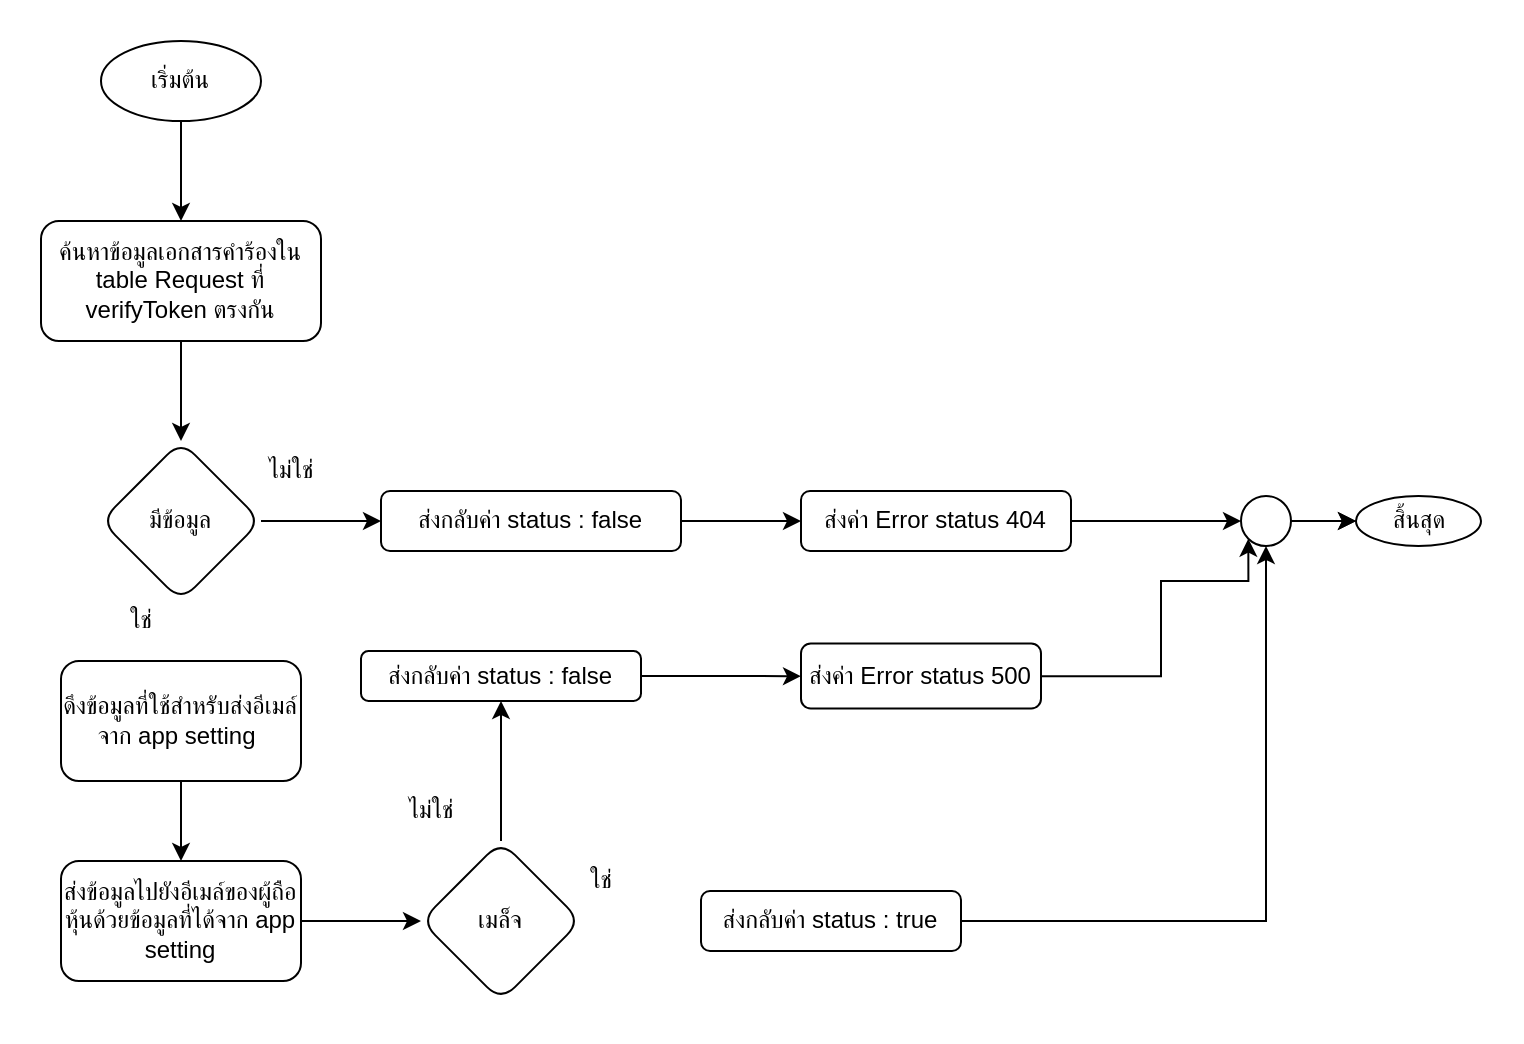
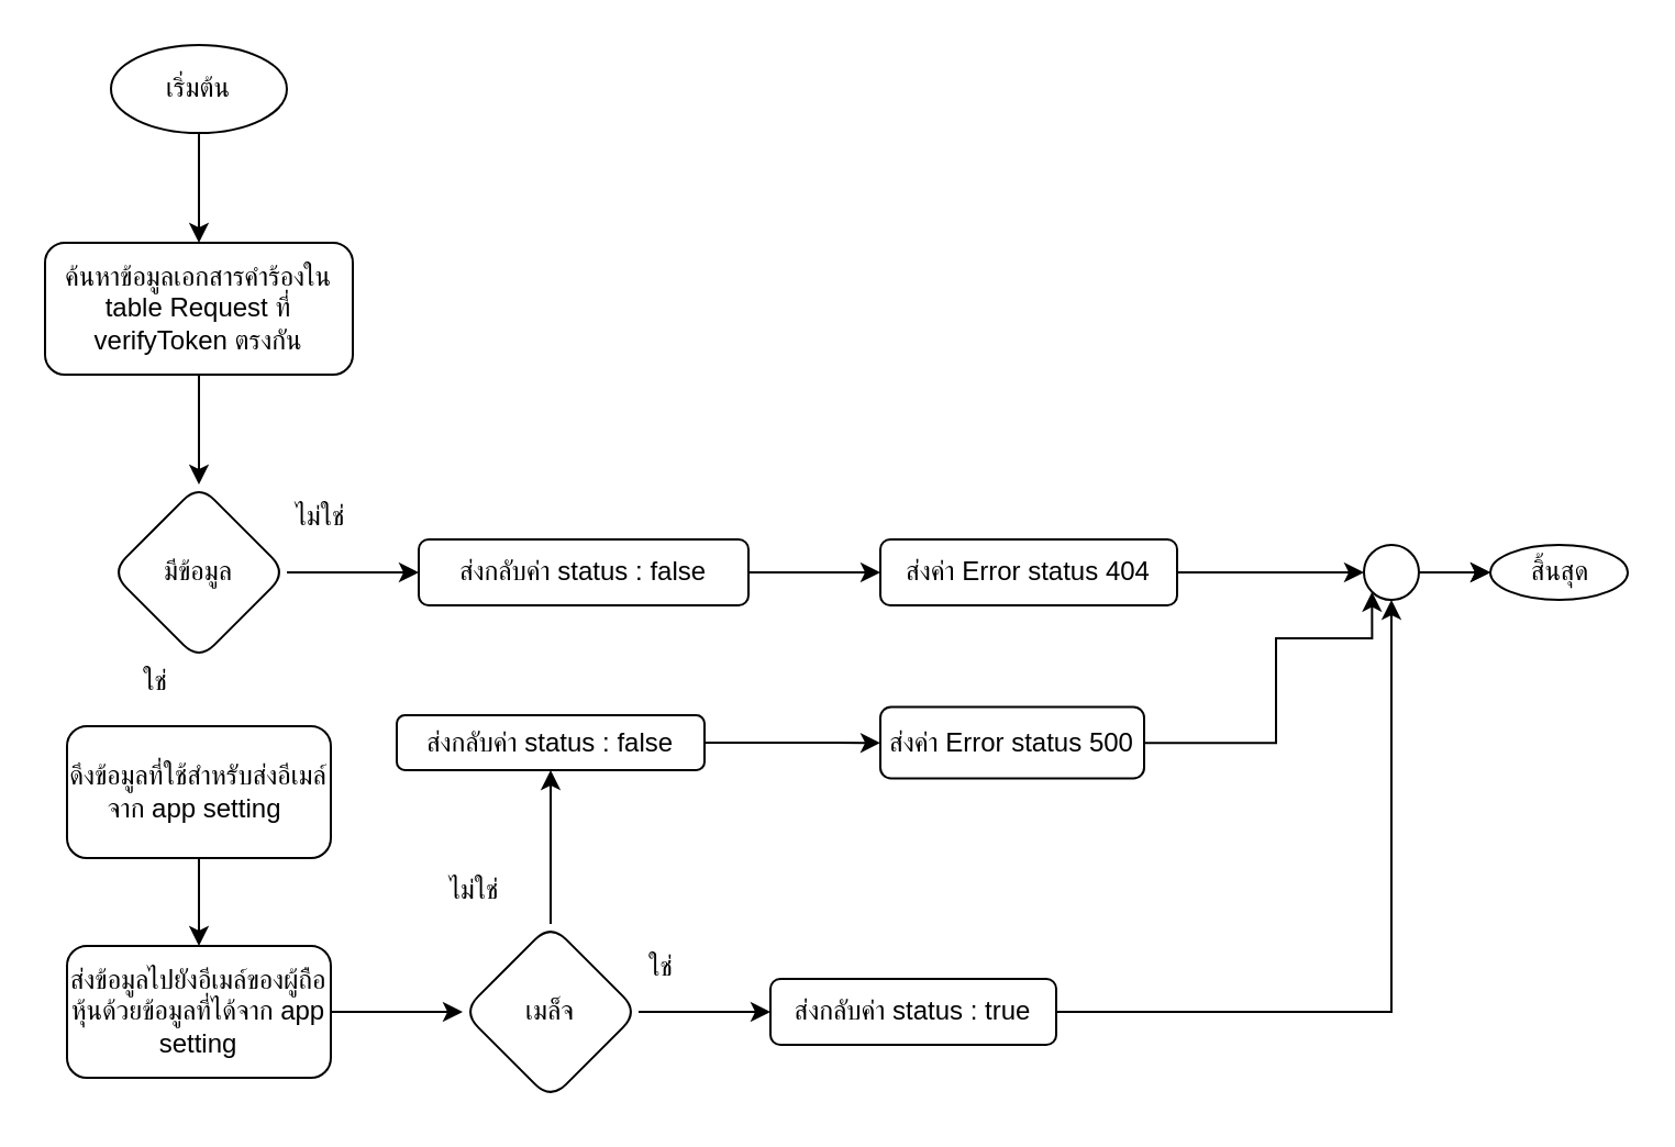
  <mxCell id="0" />
  <mxCell id="1" parent="0" />
  <mxCell id="2" value="" style="edgeStyle=orthogonalEdgeStyle;rounded=0;orthogonalLoop=1;jettySize=auto;html=1;" edge="1" parent="1" source="3" target="5"><mxGeometry relative="1" as="geometry" /></mxCell>
  <mxCell id="3" value="เริ่มต้น" style="ellipse;whiteSpace=wrap;html=1;" vertex="1" parent="1"><mxGeometry x="50" y="20" width="80" height="40" as="geometry" /></mxCell>
  <mxCell id="4" value="" style="edgeStyle=orthogonalEdgeStyle;rounded=0;orthogonalLoop=1;jettySize=auto;html=1;" edge="1" parent="1" source="5" target="7"><mxGeometry relative="1" as="geometry" /></mxCell>
  <mxCell id="5" value="ค้นหาข้อมูลเอกสารคำร้องใน table Request ที่ verifyToken ตรงกัน" style="rounded=1;whiteSpace=wrap;html=1;" vertex="1" parent="1"><mxGeometry x="20" y="110" width="140" height="60" as="geometry" /></mxCell>
  <mxCell id="6" value="" style="edgeStyle=orthogonalEdgeStyle;rounded=0;orthogonalLoop=1;jettySize=auto;html=1;" edge="1" parent="1" source="7" target="12"><mxGeometry relative="1" as="geometry" /></mxCell>
  <mxCell id="7" value="มีข้อมูล" style="rhombus;whiteSpace=wrap;html=1;rounded=1;" vertex="1" parent="1"><mxGeometry x="50" y="220" width="80" height="80" as="geometry" /></mxCell>
  <mxCell id="8" value="ไม่ใช่" style="text;html=1;align=center;verticalAlign=middle;resizable=0;points=[];autosize=1;strokeColor=none;fillColor=none;" vertex="1" parent="1"><mxGeometry x="120" y="220" width="50" height="30" as="geometry" /></mxCell>
  <mxCell id="9" value="" style="edgeStyle=orthogonalEdgeStyle;rounded=0;orthogonalLoop=1;jettySize=auto;html=1;" edge="1" parent="1" source="10" target="21"><mxGeometry relative="1" as="geometry" /></mxCell>
  <mxCell id="10" value="ดึงข้อมูลที่ใช้สำหรับส่งอีเมล์จาก app setting&amp;nbsp;" style="whiteSpace=wrap;html=1;rounded=1;" vertex="1" parent="1"><mxGeometry x="30" y="330" width="120" height="60" as="geometry" /></mxCell>
  <mxCell id="11" value="" style="edgeStyle=orthogonalEdgeStyle;rounded=0;orthogonalLoop=1;jettySize=auto;html=1;" edge="1" parent="1" source="12" target="14"><mxGeometry relative="1" as="geometry" /></mxCell>
  <mxCell id="12" value="ส่งกลับค่า status : false" style="whiteSpace=wrap;html=1;rounded=1;" vertex="1" parent="1"><mxGeometry x="190" y="245" width="150" height="30" as="geometry" /></mxCell>
  <mxCell id="13" style="edgeStyle=orthogonalEdgeStyle;rounded=0;orthogonalLoop=1;jettySize=auto;html=1;entryX=0;entryY=0.5;entryDx=0;entryDy=0;" edge="1" parent="1" source="14" target="17"><mxGeometry relative="1" as="geometry"><mxPoint x="600" y="260" as="targetPoint" /><Array as="points"><mxPoint x="620" y="260" /></Array></mxGeometry></mxCell>
  <mxCell id="14" value="ส่งค่า Error status 404" style="whiteSpace=wrap;html=1;rounded=1;" vertex="1" parent="1"><mxGeometry x="400" y="245" width="135" height="30" as="geometry" /></mxCell>
  <mxCell id="15" value="" style="edgeStyle=orthogonalEdgeStyle;rounded=0;orthogonalLoop=1;jettySize=auto;html=1;" edge="1" parent="1" source="17" target="19"><mxGeometry relative="1" as="geometry" /></mxCell>
  <mxCell id="16" value="" style="edgeStyle=orthogonalEdgeStyle;rounded=0;orthogonalLoop=1;jettySize=auto;html=1;" edge="1" parent="1" source="17" target="19"><mxGeometry relative="1" as="geometry" /></mxCell>
  <mxCell id="17" value="" style="ellipse;whiteSpace=wrap;html=1;aspect=fixed;" vertex="1" parent="1"><mxGeometry x="620" y="247.5" width="25" height="25" as="geometry" /></mxCell>
  <mxCell id="18" value="ใช่" style="text;html=1;align=center;verticalAlign=middle;resizable=0;points=[];autosize=1;strokeColor=none;fillColor=none;" vertex="1" parent="1"><mxGeometry x="50" y="295" width="40" height="30" as="geometry" /></mxCell>
  <mxCell id="19" value="สิ้นสุด" style="ellipse;whiteSpace=wrap;html=1;" vertex="1" parent="1"><mxGeometry x="677.5" y="247.5" width="62.5" height="25" as="geometry" /></mxCell>
  <mxCell id="20" value="" style="edgeStyle=orthogonalEdgeStyle;rounded=0;orthogonalLoop=1;jettySize=auto;html=1;" edge="1" parent="1" source="21" target="24"><mxGeometry relative="1" as="geometry" /></mxCell>
  <mxCell id="21" value="ส่งข้อมูลไปยังอีเมล์ของผู้ถือหุ้นด้วยข้อมูลที่ได้จาก app setting" style="whiteSpace=wrap;html=1;rounded=1;" vertex="1" parent="1"><mxGeometry x="30" y="430" width="120" height="60" as="geometry" /></mxCell>
+ <mxCell id="22" value="" style="edgeStyle=orthogonalEdgeStyle;rounded=0;orthogonalLoop=1;jettySize=auto;html=1;" edge="1" parent="1" source="24" target="26"><mxGeometry relative="1" as="geometry" /></mxCell>
  <mxCell id="23" value="" style="edgeStyle=orthogonalEdgeStyle;rounded=0;orthogonalLoop=1;jettySize=auto;html=1;" edge="1" parent="1" source="24" target="28"><mxGeometry relative="1" as="geometry" /></mxCell>
  <mxCell id="24" value="เมล็จ" style="rhombus;whiteSpace=wrap;html=1;rounded=1;" vertex="1" parent="1"><mxGeometry x="210" y="420" width="80" height="80" as="geometry" /></mxCell>
  <mxCell id="25" style="edgeStyle=orthogonalEdgeStyle;rounded=0;orthogonalLoop=1;jettySize=auto;html=1;entryX=0.5;entryY=1;entryDx=0;entryDy=0;" edge="1" parent="1" source="26" target="17"><mxGeometry relative="1" as="geometry" /></mxCell>
  <mxCell id="26" value="ส่งกลับค่า status : true" style="whiteSpace=wrap;html=1;rounded=1;" vertex="1" parent="1"><mxGeometry x="350" y="445" width="130" height="30" as="geometry" /></mxCell>
  <mxCell id="27" value="" style="edgeStyle=orthogonalEdgeStyle;rounded=0;orthogonalLoop=1;jettySize=auto;html=1;" edge="1" parent="1" source="28" target="32"><mxGeometry relative="1" as="geometry" /></mxCell>
  <mxCell id="28" value="ส่งกลับค่า status : false" style="whiteSpace=wrap;html=1;rounded=1;" vertex="1" parent="1"><mxGeometry x="180" y="325" width="140" height="25" as="geometry" /></mxCell>
  <mxCell id="29" value="ไม่ใช่" style="text;html=1;align=center;verticalAlign=middle;resizable=0;points=[];autosize=1;strokeColor=none;fillColor=none;" vertex="1" parent="1"><mxGeometry x="190" y="390" width="50" height="30" as="geometry" /></mxCell>
  <mxCell id="30" value="ใช่" style="text;html=1;align=center;verticalAlign=middle;resizable=0;points=[];autosize=1;strokeColor=none;fillColor=none;" vertex="1" parent="1"><mxGeometry x="280" y="425" width="40" height="30" as="geometry" /></mxCell>
  <mxCell id="31" style="edgeStyle=orthogonalEdgeStyle;rounded=0;orthogonalLoop=1;jettySize=auto;html=1;entryX=0;entryY=1;entryDx=0;entryDy=0;" edge="1" parent="1" source="32" target="17"><mxGeometry relative="1" as="geometry"><Array as="points"><mxPoint x="580" y="338" /><mxPoint x="580" y="290" /><mxPoint x="624" y="290" /></Array></mxGeometry></mxCell>
  <mxCell id="32" value="ส่งค่า Error status 500" style="whiteSpace=wrap;html=1;rounded=1;" vertex="1" parent="1"><mxGeometry x="400" y="321.25" width="120" height="32.5" as="geometry" /></mxCell>
